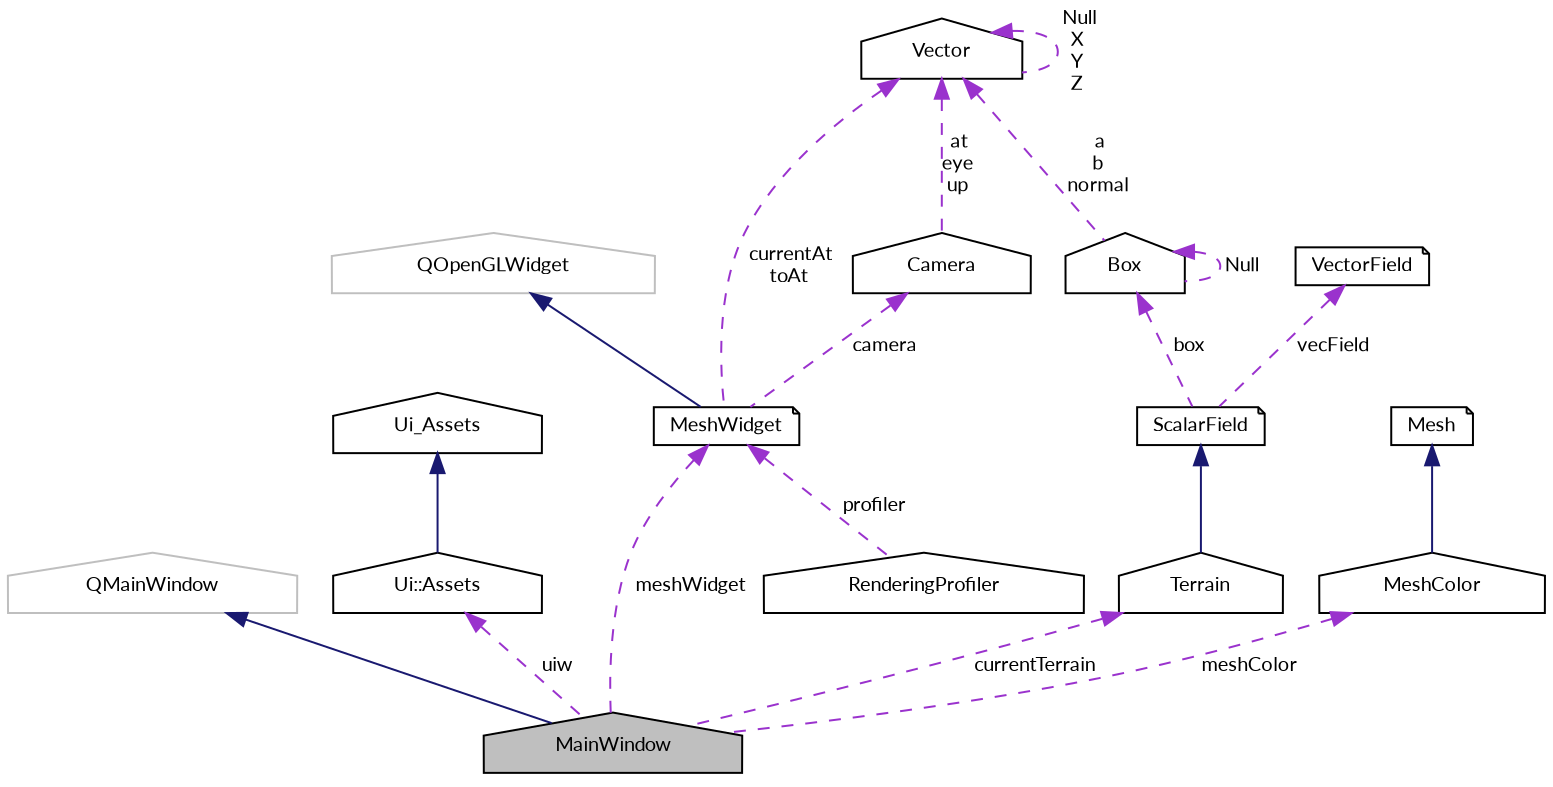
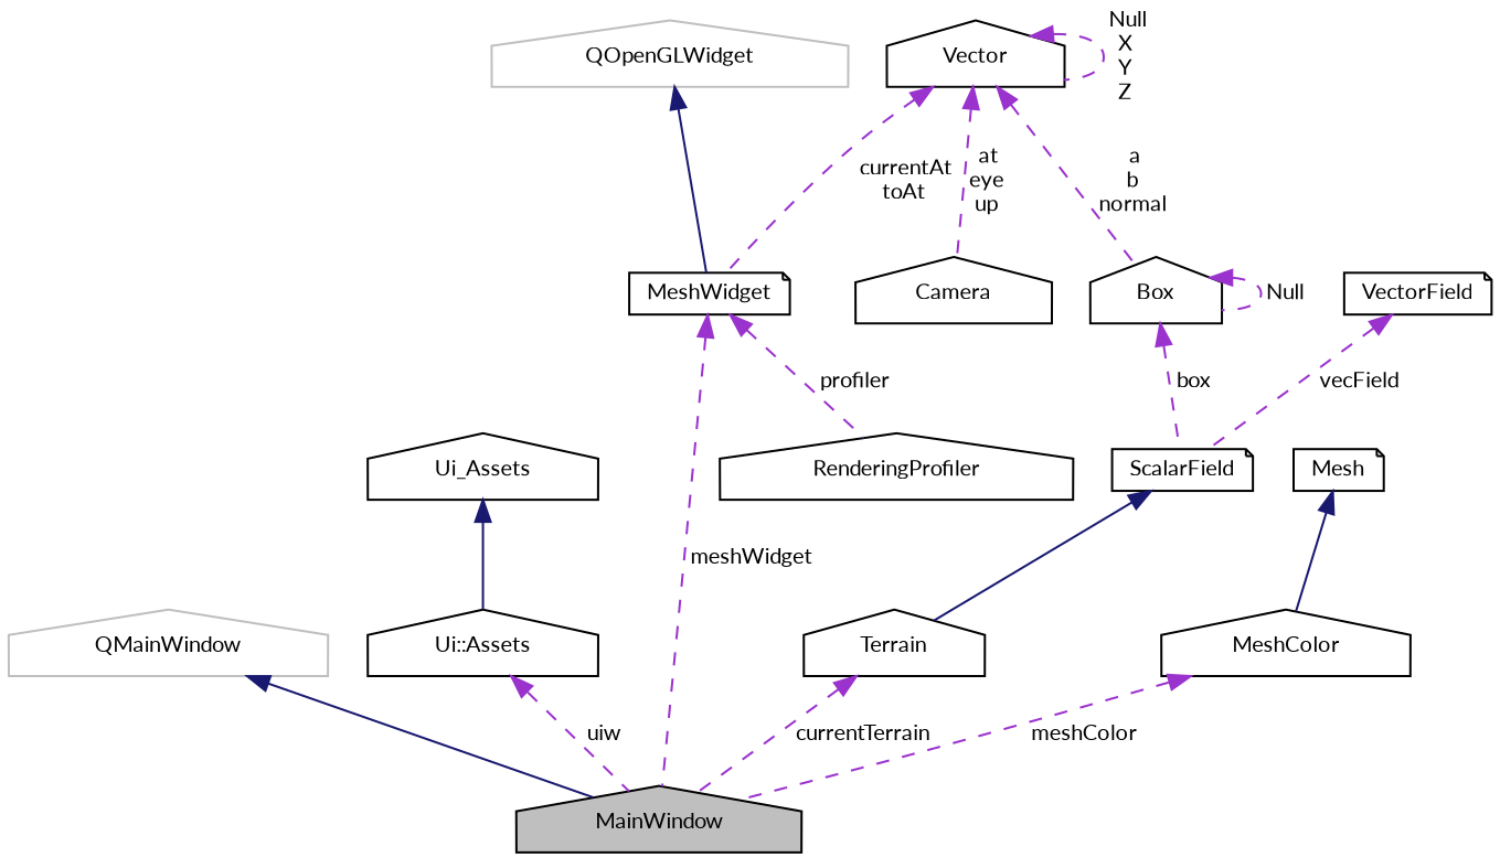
  digraph {
    fontname=Lato
    node [color=black fillcolor=white fontname=Lato fontsize=10 shape=house style=filled]
    edge [color=darkorchid3 dir=back fontname=Lato fontsize=10 labelfontname=Helvetica labelfontsize=10 style=dashed]
    n1 [fillcolor=grey75 fontcolor=black height=0.2 label=MainWindow width=0.4]
    n2 [color=grey75 height=0.2 label=QMainWindow width=0.4]
    n3 [height=0.2 label="Ui::Assets" width=0.4]
    n4 [height=0.2 label=Ui_Assets width=0.4]
    n5 [height=0.2 label=MeshWidget shape=note width=0.4]
    n6 [height=0.2 label=RenderingProfiler width=0.4]
    n7 [color=grey75 height=0.2 label=QOpenGLWidget width=0.4]
    n8 [height=0.2 label=Camera width=0.4]
    n9 [height=0.2 label=Vector width=0.4]
    n10 [height=0.2 label=Box width=0.4]
    n11 [height=0.2 label=ScalarField shape=note width=0.4]
    n12 [height=0.2 label=MeshColor width=0.4]
    n13 [height=0.2 label=Mesh shape=note width=0.4]
    n14 [height=0.2 label=Terrain width=0.4]
    n15 [height=0.2 label=VectorField shape=note width=0.4]
    n2 -> n1 [color=midnightblue style=solid]
    n3 -> n1 [label=" uiw"]
    n4 -> n3 [color=midnightblue style=solid]
    n5 -> n1 [label=" meshWidget"]
    n5 -> n6 [label=" profiler"]
    n7 -> n5 [color=midnightblue style=solid]
-   n8 -> n5 [label=" camera"]
    n9 -> n5 [label=" currentAt\ntoAt"]
    n9 -> n8 [label=" at\neye\nup"]
    n9 -> n9 [label=" Null\nX\nY\nZ"]
    n9 -> n10 [label=" a\nb\nnormal"]
    n10 -> n10 [label=" Null"]
    n10 -> n11 [label=" box"]
    n11 -> n14 [color=midnightblue style=solid]
    n12 -> n1 [label=" meshColor"]
    n13 -> n12 [color=midnightblue style=solid]
    n14 -> n1 [label=" currentTerrain"]
    n15 -> n11 [label=" vecField"]
  }
